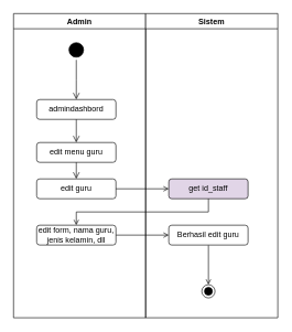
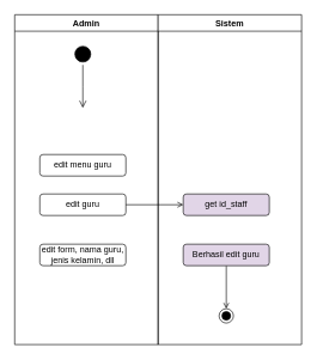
  <mxCell id="0" />
  <mxCell id="1" parent="0" />
  <mxCell id="2" value="Admin" style="swimlane;" vertex="1" parent="1"><mxGeometry x="20" y="20" width="200" height="460" as="geometry" /></mxCell>
  <mxCell id="3" value="" style="ellipse;html=1;shape=startState;fillColor=#000000;strokeColor=#000000;" vertex="1" parent="2"><mxGeometry x="80" y="40" width="30" height="30" as="geometry" /></mxCell>
  <mxCell id="4" value="" style="edgeStyle=orthogonalEdgeStyle;html=1;verticalAlign=bottom;endArrow=open;endSize=8;strokeColor=#000000;rounded=0;" edge="1" parent="2" source="3"><mxGeometry relative="1" as="geometry"><mxPoint x="95" y="130" as="targetPoint" /></mxGeometry></mxCell>
- <mxCell id="5" value="admindashbord" style="rounded=1;whiteSpace=wrap;html=1;strokeColor=#000000;" vertex="1" parent="2"><mxGeometry x="35" y="130" width="120" height="30" as="geometry" /></mxCell>
  <mxCell id="6" value="edit menu guru" style="rounded=1;whiteSpace=wrap;html=1;strokeColor=#000000;" vertex="1" parent="2"><mxGeometry x="35" y="195" width="120" height="30" as="geometry" /></mxCell>
- <mxCell id="7" value="" style="edgeStyle=orthogonalEdgeStyle;html=1;verticalAlign=bottom;endArrow=open;endSize=8;strokeColor=#000000;rounded=0;entryX=0.5;entryY=0;entryDx=0;entryDy=0;exitX=0.5;exitY=1;exitDx=0;exitDy=0;" edge="1" parent="2" source="5" target="6"><mxGeometry relative="1" as="geometry"><mxPoint x="105" y="140" as="targetPoint" /><mxPoint x="105" y="80" as="sourcePoint" /></mxGeometry></mxCell>
  <mxCell id="8" value="edit guru" style="rounded=1;whiteSpace=wrap;html=1;strokeColor=#000000;" vertex="1" parent="2"><mxGeometry x="35" y="250" width="120" height="30" as="geometry" /></mxCell>
- <mxCell id="9" value="" style="edgeStyle=orthogonalEdgeStyle;html=1;verticalAlign=bottom;endArrow=open;endSize=8;strokeColor=#000000;rounded=0;entryX=0.5;entryY=0;entryDx=0;entryDy=0;exitX=0.5;exitY=1;exitDx=0;exitDy=0;" edge="1" parent="2" source="6" target="8"><mxGeometry relative="1" as="geometry"><mxPoint x="105" y="205" as="targetPoint" /><mxPoint x="100" y="230" as="sourcePoint" /></mxGeometry></mxCell>
  <mxCell id="10" value="edit form, nama guru, jenis kelamin, dll" style="rounded=1;whiteSpace=wrap;html=1;strokeColor=#000000;" vertex="1" parent="2"><mxGeometry x="35" y="320" width="120" height="30" as="geometry" /></mxCell>
  <mxCell id="11" value="Sistem" style="swimlane;" vertex="1" parent="1"><mxGeometry x="220" y="20" width="200" height="460" as="geometry" /></mxCell>
  <mxCell id="12" value="" style="ellipse;html=1;shape=endState;fillColor=#000000;strokeColor=#000000;" vertex="1" parent="11"><mxGeometry x="85" y="410" width="20" height="20" as="geometry" /></mxCell>
  <mxCell id="13" style="edgeStyle=orthogonalEdgeStyle;rounded=0;orthogonalLoop=1;jettySize=auto;html=1;exitX=0.5;exitY=1;exitDx=0;exitDy=0;entryX=0.5;entryY=0;entryDx=0;entryDy=0;endArrow=open;endFill=0;" edge="1" parent="11" source="14" target="12"><mxGeometry relative="1" as="geometry" /></mxCell>
- <mxCell id="14" value="Berhasil edit guru" style="rounded=1;whiteSpace=wrap;html=1;strokeColor=#000000;" vertex="1" parent="11"><mxGeometry x="35" y="320" width="120" height="30" as="geometry" /></mxCell>
+ <mxCell id="14" value="Berhasil edit guru" style="rounded=1;whiteSpace=wrap;html=1;strokeColor=#000000;fillColor=#e1d5e7;" vertex="1" parent="11"><mxGeometry x="35" y="320" width="120" height="30" as="geometry" /></mxCell>
  <mxCell id="15" value="get id_staff" style="rounded=1;whiteSpace=wrap;html=1;strokeColor=#000000;fillColor=#e1d5e7;" vertex="1" parent="11"><mxGeometry x="35" y="250" width="120" height="30" as="geometry" /></mxCell>
  <mxCell id="16" style="edgeStyle=orthogonalEdgeStyle;rounded=0;orthogonalLoop=1;jettySize=auto;html=1;exitX=1;exitY=0.5;exitDx=0;exitDy=0;endArrow=open;endFill=0;" edge="1" parent="1" source="8" target="15"><mxGeometry relative="1" as="geometry" /></mxCell>
- <mxCell id="17" style="edgeStyle=orthogonalEdgeStyle;rounded=0;orthogonalLoop=1;jettySize=auto;html=1;exitX=0.5;exitY=1;exitDx=0;exitDy=0;endArrow=open;endFill=0;" edge="1" parent="1" source="15" target="10"><mxGeometry relative="1" as="geometry" /></mxCell>
- <mxCell id="18" style="edgeStyle=orthogonalEdgeStyle;rounded=0;orthogonalLoop=1;jettySize=auto;html=1;exitX=1;exitY=0.5;exitDx=0;exitDy=0;entryX=0;entryY=0.5;entryDx=0;entryDy=0;endArrow=open;endFill=0;" edge="1" parent="1" source="10" target="14"><mxGeometry relative="1" as="geometry" /></mxCell>
